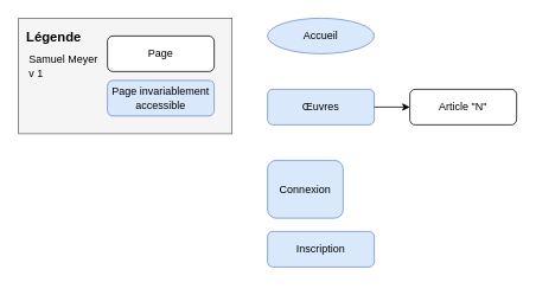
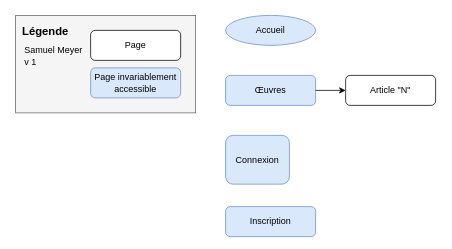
  <mxCell id="0" />
  <mxCell id="1" parent="0" />
  <mxCell id="2" value="Accueil" style="ellipse;whiteSpace=wrap;html=1;fillColor=#dae8fc;strokeColor=#6c8ebf;" parent="1" vertex="1"><mxGeometry x="300" y="20" width="120" height="40" as="geometry" /></mxCell>
  <mxCell id="3" value="Œuvres" style="rounded=1;whiteSpace=wrap;html=1;fillColor=#dae8fc;strokeColor=#6c8ebf;" parent="1" vertex="1"><mxGeometry x="300" y="100" width="120" height="40" as="geometry" /></mxCell>
  <mxCell id="4" value="Article &quot;N&quot;" style="rounded=1;whiteSpace=wrap;html=1;" parent="1" vertex="1"><mxGeometry x="460" y="100" width="120" height="40" as="geometry" /></mxCell>
  <mxCell id="5" value="Connexion" style="rounded=1;whiteSpace=wrap;html=1;fillColor=#dae8fc;strokeColor=#6c8ebf;" parent="1" vertex="1"><mxGeometry x="300" y="180" width="85" height="65" as="geometry" /></mxCell>
  <mxCell id="6" value="" style="endArrow=classic;html=1;" parent="1" source="3" target="4" edge="1"><mxGeometry width="50" height="50" relative="1" as="geometry"><mxPoint x="710" y="340" as="sourcePoint" /><mxPoint x="820" y="330" as="targetPoint" /></mxGeometry></mxCell>
  <mxCell id="7" value="" style="group;container=1;" parent="1" vertex="1" connectable="0"><mxGeometry x="40" y="20" width="220" height="290" as="geometry" /></mxCell>
  <mxCell id="8" value="" style="rounded=0;whiteSpace=wrap;html=1;fillColor=#f5f5f5;strokeColor=#666666;fontColor=#333333;" parent="7" vertex="1"><mxGeometry x="-20" width="240" height="130" as="geometry" /></mxCell>
  <mxCell id="9" value="Page invariablement accessible" style="rounded=1;whiteSpace=wrap;html=1;fillColor=#dae8fc;strokeColor=#6c8ebf;" parent="7" vertex="1"><mxGeometry x="80" y="70" width="120" height="40" as="geometry" /></mxCell>
  <mxCell id="10" value="Légende" style="text;html=1;strokeColor=none;fillColor=none;align=center;verticalAlign=middle;whiteSpace=wrap;rounded=0;fontStyle=1;fontSize=15;" parent="7" vertex="1"><mxGeometry x="-20" y="10" width="80" height="20" as="geometry" /></mxCell>
  <mxCell id="11" value="Page" style="rounded=1;whiteSpace=wrap;html=1;" parent="7" vertex="1"><mxGeometry x="80" y="20" width="120" height="40" as="geometry" /></mxCell>
  <mxCell id="12" value="Samuel Meyer&lt;br&gt;v 1" style="text;html=1;strokeColor=none;fillColor=none;align=left;verticalAlign=middle;whiteSpace=wrap;rounded=0;" parent="7" vertex="1"><mxGeometry x="-10" y="30" width="110" height="48" as="geometry" /></mxCell>
- <mxCell id="13" value="Inscription" style="rounded=1;whiteSpace=wrap;html=1;fillColor=#dae8fc;strokeColor=#6c8ebf;" parent="1" vertex="1"><mxGeometry x="300" y="260" width="120" height="40" as="geometry" /></mxCell>
+ <mxCell id="13" value="Inscription" style="rounded=1;whiteSpace=wrap;html=1;fillColor=#dae8fc;strokeColor=#6c8ebf;" parent="1" vertex="1"><mxGeometry x="300" y="275" width="120" height="40" as="geometry" /></mxCell>
